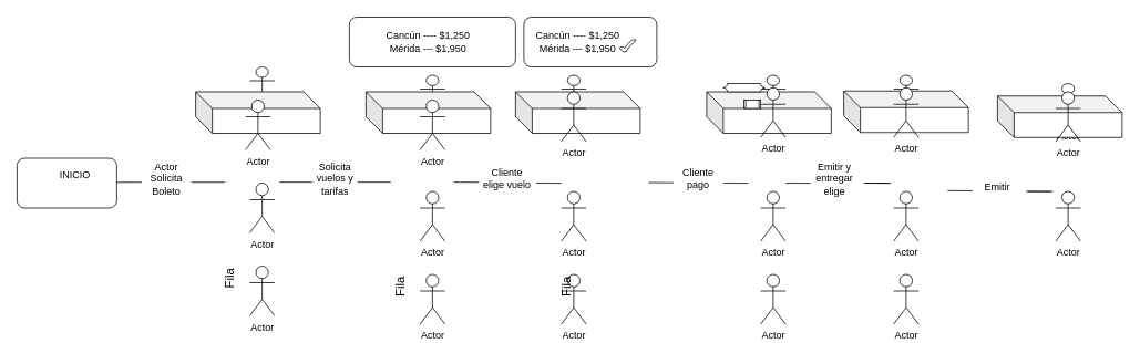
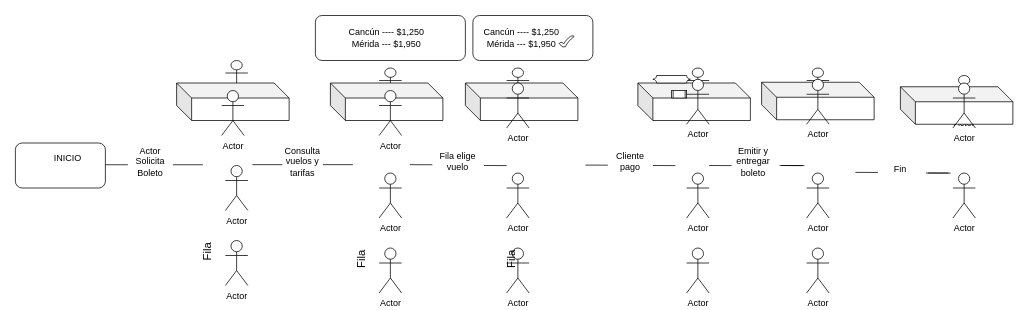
  <mxCell id="0" />
  <mxCell id="1" parent="0" />
  <mxCell id="2" value="Actor" style="shape=umlActor;verticalLabelPosition=bottom;verticalAlign=top;html=1;outlineConnect=0;" vertex="1" parent="1"><mxGeometry x="1075" y="90" width="30" height="50" as="geometry" /></mxCell>
  <mxCell id="3" value="" style="shape=cube;whiteSpace=wrap;html=1;boundedLbl=1;backgroundOutline=1;darkOpacity=0.05;darkOpacity2=0.1;" vertex="1" parent="1"><mxGeometry x="1015" y="109" width="150" height="50" as="geometry" /></mxCell>
  <mxCell id="4" value="" style="rounded=1;whiteSpace=wrap;html=1;" vertex="1" parent="1"><mxGeometry x="20" y="190" width="120" height="60" as="geometry" /></mxCell>
  <mxCell id="5" value="INICIO" style="text;html=1;align=center;verticalAlign=middle;whiteSpace=wrap;rounded=0;" vertex="1" parent="1"><mxGeometry x="60" y="195" width="60" height="30" as="geometry" /></mxCell>
  <mxCell id="6" value="" style="endArrow=none;html=1;rounded=0;" edge="1" parent="1"><mxGeometry width="50" height="50" relative="1" as="geometry"><mxPoint x="140" y="219" as="sourcePoint" /><mxPoint x="170" y="219" as="targetPoint" /></mxGeometry></mxCell>
  <mxCell id="7" value="Actor" style="shape=umlActor;verticalLabelPosition=bottom;verticalAlign=top;html=1;outlineConnect=0;" vertex="1" parent="1"><mxGeometry x="300" y="220" width="30" height="60" as="geometry" /></mxCell>
  <mxCell id="8" value="Actor" style="shape=umlActor;verticalLabelPosition=bottom;verticalAlign=top;html=1;outlineConnect=0;" vertex="1" parent="1"><mxGeometry x="300" y="320" width="30" height="60" as="geometry" /></mxCell>
  <mxCell id="9" value="Actor" style="shape=umlActor;verticalLabelPosition=bottom;verticalAlign=top;html=1;outlineConnect=0;" vertex="1" parent="1"><mxGeometry x="300" y="80" width="30" height="50" as="geometry" /></mxCell>
  <mxCell id="10" value="Fila" style="text;html=1;align=center;verticalAlign=middle;whiteSpace=wrap;rounded=0;rotation=-90;fontSize=15;" vertex="1" parent="1"><mxGeometry x="235" y="315" width="80" height="40" as="geometry" /></mxCell>
  <mxCell id="11" value="" style="shape=cube;whiteSpace=wrap;html=1;boundedLbl=1;backgroundOutline=1;darkOpacity=0.05;darkOpacity2=0.1;" vertex="1" parent="1"><mxGeometry x="235" y="110" width="150" height="50" as="geometry" /></mxCell>
  <mxCell id="12" value="Actor" style="shape=umlActor;verticalLabelPosition=bottom;verticalAlign=top;html=1;outlineConnect=0;" vertex="1" parent="1"><mxGeometry x="295" y="120" width="30" height="60" as="geometry" /></mxCell>
  <mxCell id="13" value="Actor Solicita Boleto" style="text;html=1;align=center;verticalAlign=middle;whiteSpace=wrap;rounded=0;" vertex="1" parent="1"><mxGeometry x="170" y="200" width="60" height="30" as="geometry" /></mxCell>
  <mxCell id="14" value="" style="endArrow=none;html=1;rounded=0;" edge="1" parent="1"><mxGeometry width="50" height="50" relative="1" as="geometry"><mxPoint x="230" y="219" as="sourcePoint" /><mxPoint x="270" y="219" as="targetPoint" /></mxGeometry></mxCell>
  <mxCell id="15" value="Actor" style="shape=umlActor;verticalLabelPosition=bottom;verticalAlign=top;html=1;outlineConnect=0;" vertex="1" parent="1"><mxGeometry x="505" y="230" width="30" height="60" as="geometry" /></mxCell>
  <mxCell id="16" value="Actor" style="shape=umlActor;verticalLabelPosition=bottom;verticalAlign=top;html=1;outlineConnect=0;" vertex="1" parent="1"><mxGeometry x="505" y="330" width="30" height="60" as="geometry" /></mxCell>
  <mxCell id="17" value="Actor" style="shape=umlActor;verticalLabelPosition=bottom;verticalAlign=top;html=1;outlineConnect=0;" vertex="1" parent="1"><mxGeometry x="505" y="90" width="30" height="50" as="geometry" /></mxCell>
  <mxCell id="18" value="Fila" style="text;html=1;align=center;verticalAlign=middle;whiteSpace=wrap;rounded=0;rotation=-90;fontSize=15;" vertex="1" parent="1"><mxGeometry x="440" y="325" width="80" height="40" as="geometry" /></mxCell>
  <mxCell id="19" value="" style="shape=cube;whiteSpace=wrap;html=1;boundedLbl=1;backgroundOutline=1;darkOpacity=0.05;darkOpacity2=0.1;" vertex="1" parent="1"><mxGeometry x="440" y="110" width="150" height="50" as="geometry" /></mxCell>
  <mxCell id="20" value="Actor" style="shape=umlActor;verticalLabelPosition=bottom;verticalAlign=top;html=1;outlineConnect=0;" vertex="1" parent="1"><mxGeometry x="505" y="120" width="30" height="60" as="geometry" /></mxCell>
  <mxCell id="21" value="" style="rounded=1;whiteSpace=wrap;html=1;" vertex="1" parent="1"><mxGeometry x="420" y="20" width="200" height="60" as="geometry" /></mxCell>
  <mxCell id="22" value="Cancún ---- $1,250&lt;div&gt;Mérida --- $1,950&lt;/div&gt;" style="text;html=1;align=center;verticalAlign=middle;whiteSpace=wrap;rounded=0;" vertex="1" parent="1"><mxGeometry x="430" y="20" width="170" height="60" as="geometry" /></mxCell>
  <mxCell id="23" value="" style="endArrow=none;html=1;rounded=0;" edge="1" parent="1"><mxGeometry width="50" height="50" relative="1" as="geometry"><mxPoint x="336" y="218.89" as="sourcePoint" /><mxPoint x="376" y="218.89" as="targetPoint" /></mxGeometry></mxCell>
  <mxCell id="24" value="" style="endArrow=none;html=1;rounded=0;" edge="1" parent="1"><mxGeometry width="50" height="50" relative="1" as="geometry"><mxPoint x="430" y="218.89" as="sourcePoint" /><mxPoint x="470" y="218.89" as="targetPoint" /></mxGeometry></mxCell>
- <mxCell id="25" value="Solicita vuelos y tarifas" style="text;html=1;align=center;verticalAlign=middle;whiteSpace=wrap;rounded=0;" vertex="1" parent="1"><mxGeometry x="373" y="200" width="60" height="30" as="geometry" /></mxCell>
+ <mxCell id="25" value="Consulta vuelos y tarifas" style="text;html=1;align=center;verticalAlign=middle;whiteSpace=wrap;rounded=0;" vertex="1" parent="1"><mxGeometry x="373" y="200" width="60" height="30" as="geometry" /></mxCell>
  <mxCell id="26" value="" style="endArrow=none;html=1;rounded=0;" edge="1" parent="1"><mxGeometry width="50" height="50" relative="1" as="geometry"><mxPoint x="546" y="218.89" as="sourcePoint" /><mxPoint x="576" y="219" as="targetPoint" /></mxGeometry></mxCell>
  <mxCell id="27" value="Actor" style="shape=umlActor;verticalLabelPosition=bottom;verticalAlign=top;html=1;outlineConnect=0;" vertex="1" parent="1"><mxGeometry x="675" y="230" width="30" height="60" as="geometry" /></mxCell>
  <mxCell id="28" value="Actor" style="shape=umlActor;verticalLabelPosition=bottom;verticalAlign=top;html=1;outlineConnect=0;" vertex="1" parent="1"><mxGeometry x="675" y="330" width="30" height="60" as="geometry" /></mxCell>
  <mxCell id="29" value="Actor" style="shape=umlActor;verticalLabelPosition=bottom;verticalAlign=top;html=1;outlineConnect=0;" vertex="1" parent="1"><mxGeometry x="675" y="90" width="30" height="50" as="geometry" /></mxCell>
  <mxCell id="30" value="Fila" style="text;html=1;align=center;verticalAlign=middle;whiteSpace=wrap;rounded=0;rotation=-90;fontSize=15;" vertex="1" parent="1"><mxGeometry x="640" y="325" width="80" height="40" as="geometry" /></mxCell>
  <mxCell id="31" value="" style="shape=cube;whiteSpace=wrap;html=1;boundedLbl=1;backgroundOutline=1;darkOpacity=0.05;darkOpacity2=0.1;" vertex="1" parent="1"><mxGeometry x="620" y="110" width="150" height="50" as="geometry" /></mxCell>
  <mxCell id="32" value="Actor" style="shape=umlActor;verticalLabelPosition=bottom;verticalAlign=top;html=1;outlineConnect=0;" vertex="1" parent="1"><mxGeometry x="675" y="110" width="30" height="60" as="geometry" /></mxCell>
  <mxCell id="33" value="" style="endArrow=none;html=1;rounded=0;" edge="1" parent="1"><mxGeometry width="50" height="50" relative="1" as="geometry"><mxPoint x="645" y="220" as="sourcePoint" /><mxPoint x="675" y="220.11" as="targetPoint" /></mxGeometry></mxCell>
- <mxCell id="34" value="Cliente elige vuelo" style="text;html=1;align=center;verticalAlign=middle;whiteSpace=wrap;rounded=0;" vertex="1" parent="1"><mxGeometry x="580" y="200" width="60" height="30" as="geometry" /></mxCell>
+ <mxCell id="34" value="Fila elige vuelo" style="text;html=1;align=center;verticalAlign=middle;whiteSpace=wrap;rounded=0;" vertex="1" parent="1"><mxGeometry x="580" y="200" width="60" height="30" as="geometry" /></mxCell>
  <mxCell id="35" value="" style="rounded=1;whiteSpace=wrap;html=1;" vertex="1" parent="1"><mxGeometry x="630" y="20" width="160" height="60" as="geometry" /></mxCell>
  <mxCell id="36" value="Cancún ---- $1,250&lt;div&gt;Mérida --- $1,950&lt;/div&gt;" style="text;html=1;align=center;verticalAlign=middle;whiteSpace=wrap;rounded=0;" vertex="1" parent="1"><mxGeometry x="610" y="20" width="170" height="60" as="geometry" /></mxCell>
  <mxCell id="37" value="" style="verticalLabelPosition=bottom;verticalAlign=top;html=1;shape=mxgraph.basic.tick" vertex="1" parent="1"><mxGeometry x="745" y="47" width="20" height="15" as="geometry" /></mxCell>
  <mxCell id="38" value="" style="endArrow=none;html=1;rounded=0;" edge="1" parent="1"><mxGeometry width="50" height="50" relative="1" as="geometry"><mxPoint x="780" y="219.44" as="sourcePoint" /><mxPoint x="810" y="219.55" as="targetPoint" /></mxGeometry></mxCell>
  <mxCell id="39" value="" style="endArrow=none;html=1;rounded=0;" edge="1" parent="1"><mxGeometry width="50" height="50" relative="1" as="geometry"><mxPoint x="870" y="220" as="sourcePoint" /><mxPoint x="900" y="220.11" as="targetPoint" /></mxGeometry></mxCell>
  <mxCell id="40" value="Cliente pago" style="text;html=1;align=center;verticalAlign=middle;whiteSpace=wrap;rounded=0;" vertex="1" parent="1"><mxGeometry x="810" y="200" width="60" height="30" as="geometry" /></mxCell>
  <mxCell id="41" value="Actor" style="shape=umlActor;verticalLabelPosition=bottom;verticalAlign=top;html=1;outlineConnect=0;" vertex="1" parent="1"><mxGeometry x="915" y="230" width="30" height="60" as="geometry" /></mxCell>
  <mxCell id="42" value="Actor" style="shape=umlActor;verticalLabelPosition=bottom;verticalAlign=top;html=1;outlineConnect=0;" vertex="1" parent="1"><mxGeometry x="915" y="330" width="30" height="60" as="geometry" /></mxCell>
  <mxCell id="43" value="Actor" style="shape=umlActor;verticalLabelPosition=bottom;verticalAlign=top;html=1;outlineConnect=0;" vertex="1" parent="1"><mxGeometry x="915" y="90" width="30" height="50" as="geometry" /></mxCell>
  <mxCell id="44" value="" style="shape=cube;whiteSpace=wrap;html=1;boundedLbl=1;backgroundOutline=1;darkOpacity=0.05;darkOpacity2=0.1;" vertex="1" parent="1"><mxGeometry x="850" y="110" width="150" height="50" as="geometry" /></mxCell>
  <mxCell id="45" value="Actor" style="shape=umlActor;verticalLabelPosition=bottom;verticalAlign=top;html=1;outlineConnect=0;" vertex="1" parent="1"><mxGeometry x="915" y="105" width="30" height="60" as="geometry" /></mxCell>
  <mxCell id="46" value="" style="shape=process;whiteSpace=wrap;html=1;backgroundOutline=1;" vertex="1" parent="1"><mxGeometry x="895" y="120" width="20" height="10" as="geometry" /></mxCell>
  <mxCell id="47" value="" style="verticalLabelPosition=bottom;verticalAlign=top;html=1;shape=mxgraph.basic.plaque;dx=6;whiteSpace=wrap;" vertex="1" parent="1"><mxGeometry x="870" y="100" width="50" height="10" as="geometry" /></mxCell>
  <mxCell id="48" value="" style="endArrow=none;html=1;rounded=0;" edge="1" parent="1"><mxGeometry width="50" height="50" relative="1" as="geometry"><mxPoint x="1042" y="220" as="sourcePoint" /><mxPoint x="1072" y="220.11" as="targetPoint" /></mxGeometry></mxCell>
  <mxCell id="49" value="Actor" style="shape=umlActor;verticalLabelPosition=bottom;verticalAlign=top;html=1;outlineConnect=0;" vertex="1" parent="1"><mxGeometry x="1075" y="230" width="30" height="60" as="geometry" /></mxCell>
  <mxCell id="50" value="Actor" style="shape=umlActor;verticalLabelPosition=bottom;verticalAlign=top;html=1;outlineConnect=0;" vertex="1" parent="1"><mxGeometry x="1075" y="330" width="30" height="60" as="geometry" /></mxCell>
  <mxCell id="51" value="Actor" style="shape=umlActor;verticalLabelPosition=bottom;verticalAlign=top;html=1;outlineConnect=0;" vertex="1" parent="1"><mxGeometry x="1075" y="105" width="30" height="60" as="geometry" /></mxCell>
- <mxCell id="52" value="Emitir y entregar elige" style="text;html=1;align=center;verticalAlign=middle;whiteSpace=wrap;rounded=0;" vertex="1" parent="1"><mxGeometry x="974" y="200" width="60" height="30" as="geometry" /></mxCell>
+ <mxCell id="52" value="Emitir y entregar boleto" style="text;html=1;align=center;verticalAlign=middle;whiteSpace=wrap;rounded=0;" vertex="1" parent="1"><mxGeometry x="974" y="200" width="60" height="30" as="geometry" /></mxCell>
  <mxCell id="53" value="" style="endArrow=none;html=1;rounded=0;" edge="1" parent="1"><mxGeometry width="50" height="50" relative="1" as="geometry"><mxPoint x="1039" y="220" as="sourcePoint" /><mxPoint x="1069" y="220.11" as="targetPoint" /></mxGeometry></mxCell>
  <mxCell id="54" value="" style="endArrow=none;html=1;rounded=0;" edge="1" parent="1"><mxGeometry width="50" height="50" relative="1" as="geometry"><mxPoint x="945" y="220" as="sourcePoint" /><mxPoint x="975" y="220.11" as="targetPoint" /></mxGeometry></mxCell>
  <mxCell id="55" value="Actor" style="shape=umlActor;verticalLabelPosition=bottom;verticalAlign=top;html=1;outlineConnect=0;" vertex="1" parent="1"><mxGeometry x="1270" y="100" width="30" height="50" as="geometry" /></mxCell>
  <mxCell id="56" value="" style="shape=cube;whiteSpace=wrap;html=1;boundedLbl=1;backgroundOutline=1;darkOpacity=0.05;darkOpacity2=0.1;" vertex="1" parent="1"><mxGeometry x="1200" y="115" width="150" height="50" as="geometry" /></mxCell>
  <mxCell id="57" value="" style="endArrow=none;html=1;rounded=0;" edge="1" parent="1"><mxGeometry width="50" height="50" relative="1" as="geometry"><mxPoint x="1237" y="230" as="sourcePoint" /><mxPoint x="1267" y="230.11" as="targetPoint" /></mxGeometry></mxCell>
  <mxCell id="58" value="Actor" style="shape=umlActor;verticalLabelPosition=bottom;verticalAlign=top;html=1;outlineConnect=0;" vertex="1" parent="1"><mxGeometry x="1270" y="110" width="30" height="60" as="geometry" /></mxCell>
  <mxCell id="59" value="Actor" style="shape=umlActor;verticalLabelPosition=bottom;verticalAlign=top;html=1;outlineConnect=0;" vertex="1" parent="1"><mxGeometry x="1270" y="230" width="30" height="60" as="geometry" /></mxCell>
  <mxCell id="60" value="" style="endArrow=none;html=1;rounded=0;" edge="1" parent="1"><mxGeometry width="50" height="50" relative="1" as="geometry"><mxPoint x="1234" y="230" as="sourcePoint" /><mxPoint x="1264" y="230.11" as="targetPoint" /></mxGeometry></mxCell>
  <mxCell id="61" value="" style="endArrow=none;html=1;rounded=0;" edge="1" parent="1"><mxGeometry width="50" height="50" relative="1" as="geometry"><mxPoint x="1140" y="229.17" as="sourcePoint" /><mxPoint x="1170" y="229.28" as="targetPoint" /></mxGeometry></mxCell>
- <mxCell id="62" value="Emitir" style="text;html=1;align=center;verticalAlign=middle;whiteSpace=wrap;rounded=0;" vertex="1" parent="1"><mxGeometry x="1170" y="210" width="60" height="30" as="geometry" /></mxCell>
+ <mxCell id="62" value="Fin" style="text;html=1;align=center;verticalAlign=middle;whiteSpace=wrap;rounded=0;" vertex="1" parent="1"><mxGeometry x="1170" y="210" width="60" height="30" as="geometry" /></mxCell>
